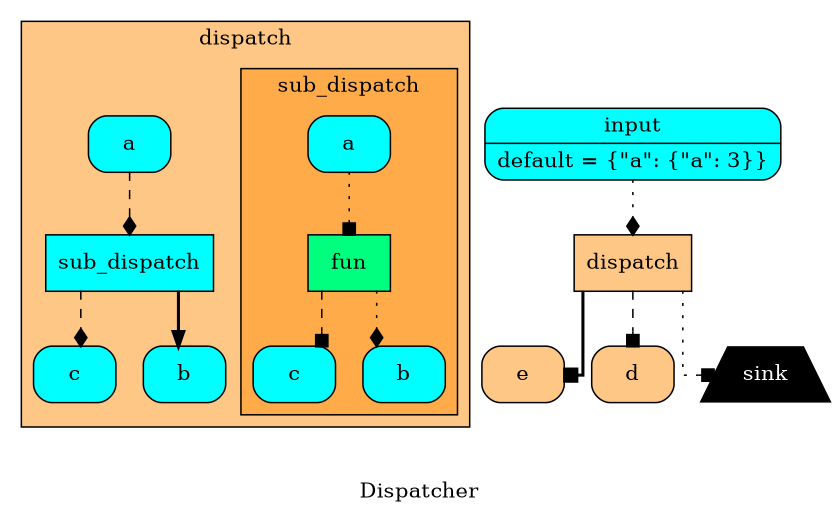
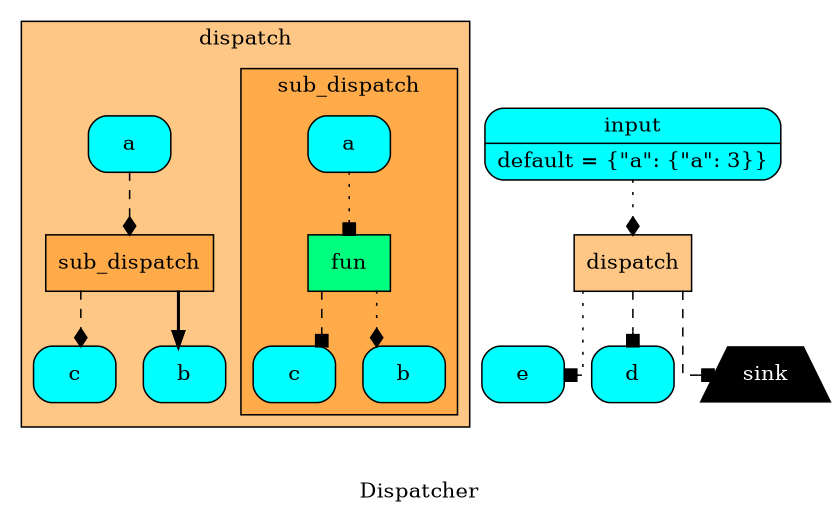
  digraph {
    label=Dispatcher
    splines=ortho
    node [fillcolor=cyan shape=Mrecord style=filled]
    edge [arrowhead=box style=dashed]
    n1 [label="{ c  }"]
    n2 [fillcolor=springgreen label="{ fun  }" shape=record]
    n3 [label="{ b  }"]
    n4 [label="{ a  }"]
    n5 [label="{ c  }"]
    n6 [label="{ b  }"]
    n7 [label="{ a  }"]
-   n8 [label="{ sub_dispatch  }" shape=record]
-   n9 [fillcolor="#FF8F0F80" label="{ e  }"]
+   n8 [fillcolor="#FF8F0F80" label="{ sub_dispatch  }" shape=record]
+   n9 [label="{ e  }"]
    n10 [fillcolor="#FF8F0F80" label="{ dispatch  }" shape=record]
-   n11 [fillcolor="#FF8F0F80" label="{ d  }"]
+   n11 [label="{ d  }"]
    n12 [fillcolor=black fontcolor=white label=sink shape=trapezium]
    n13 [label="{ input | default = \{&quot;a&quot;: \{&quot;a&quot;: 3\}\} }"]
    subgraph cluster_1 {
      fillcolor="#FF8F0F80"
      label=dispatch
      style=filled
      n5
      n6
      n7
      n8
      subgraph cluster_2 {
        fillcolor="#FF8F0F80"
        label=sub_dispatch
        style=filled
        n1
        n2
        n3
        n4
      }
    }
    n2 -> n1
    n2 -> n3 [arrowhead=diamond style=dotted]
    n4 -> n2 [style=dotted]
    n7 -> n8 [arrowhead=diamond]
    n8 -> n5 [arrowhead=diamond]
    n8 -> n6 [arrowhead=normal style=bold]
-   n10 -> n9 [style=bold]
+   n10 -> n9 [style=dotted]
    n10 -> n11
-   n10 -> n12 [style=dotted]
+   n10 -> n12
    n13 -> n10 [arrowhead=diamond style=dotted]
  }
